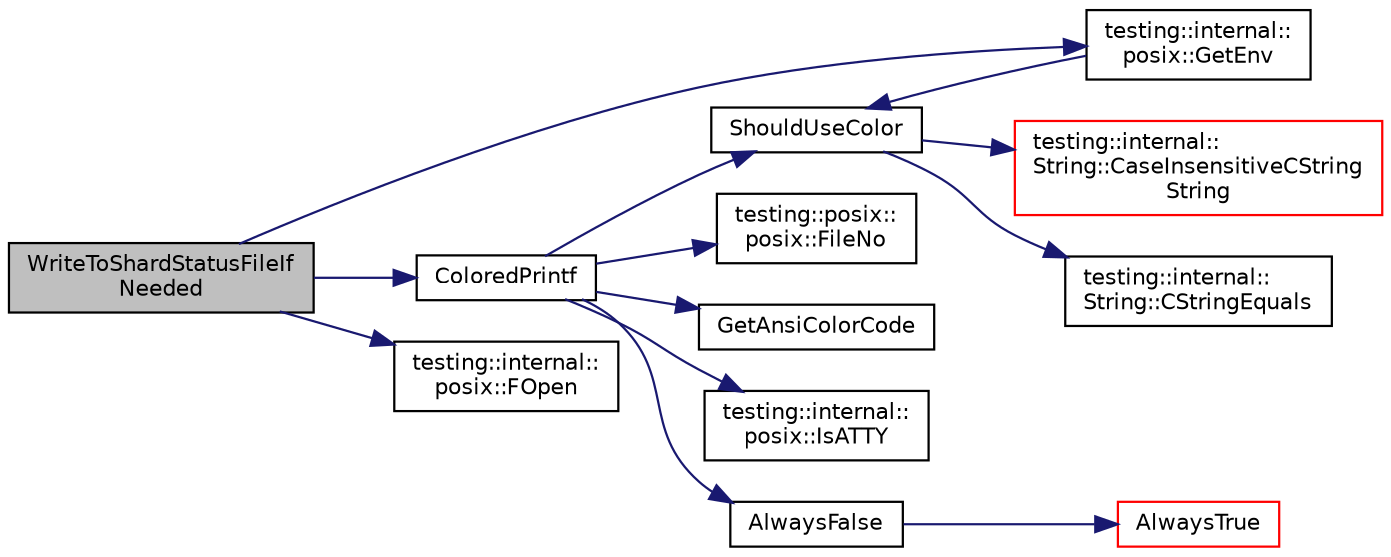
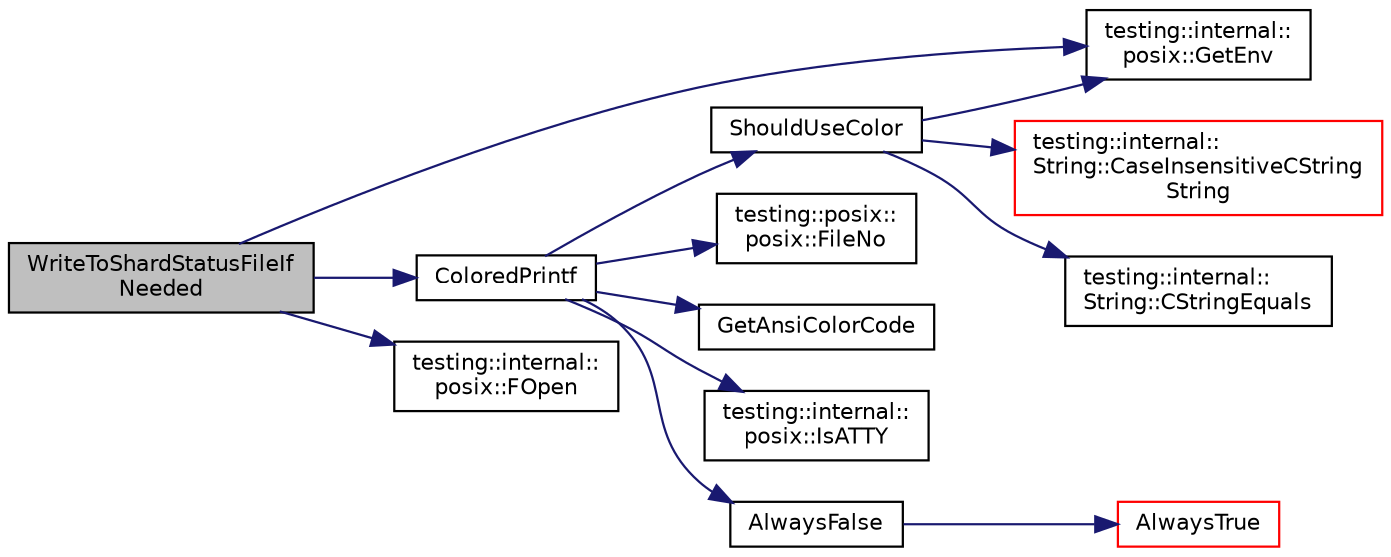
  digraph {
    rankdir=LR
    node [color=black fontname=Helvetica fontsize=10 shape=record]
    edge [color=midnightblue fontname=Helvetica fontsize=10 labelfontname=Helvetica labelfontsize=10 style=solid]
    n1 [fillcolor=grey75 fontcolor=black height=0.2 label="WriteToShardStatusFileIf\lNeeded" style=filled width=0.4]
    n2 [height=0.2 label=ColoredPrintf width=0.4]
    n3 [height=0.2 label="testing::internal::\lposix::GetEnv" width=0.4]
    n4 [height=0.2 label="testing::internal::\lposix::FOpen" width=0.4]
    n5 [height=0.2 label=AlwaysFalse width=0.4]
    n6 [height=0.2 label="testing::posix::\lposix::FileNo" width=0.4]
    n7 [height=0.2 label=GetAnsiColorCode width=0.4]
    n8 [height=0.2 label="testing::internal::\lposix::IsATTY" width=0.4]
    n9 [height=0.2 label=ShouldUseColor width=0.4]
    n10 [color=red height=0.2 label=AlwaysTrue width=0.4]
    n11 [color=red height=0.2 label="testing::internal::\lString::CaseInsensitiveCString\lString" width=0.4]
    n12 [height=0.2 label="testing::internal::\lString::CStringEquals" width=0.4]
    n1 -> n2
    n1 -> n3
    n1 -> n4
    n2 -> n5
    n2 -> n6
    n2 -> n7
    n2 -> n8
    n2 -> n9
    n5 -> n10
-   n3 -> n9
+   n9 -> n3
    n9 -> n11
    n9 -> n12
  }
